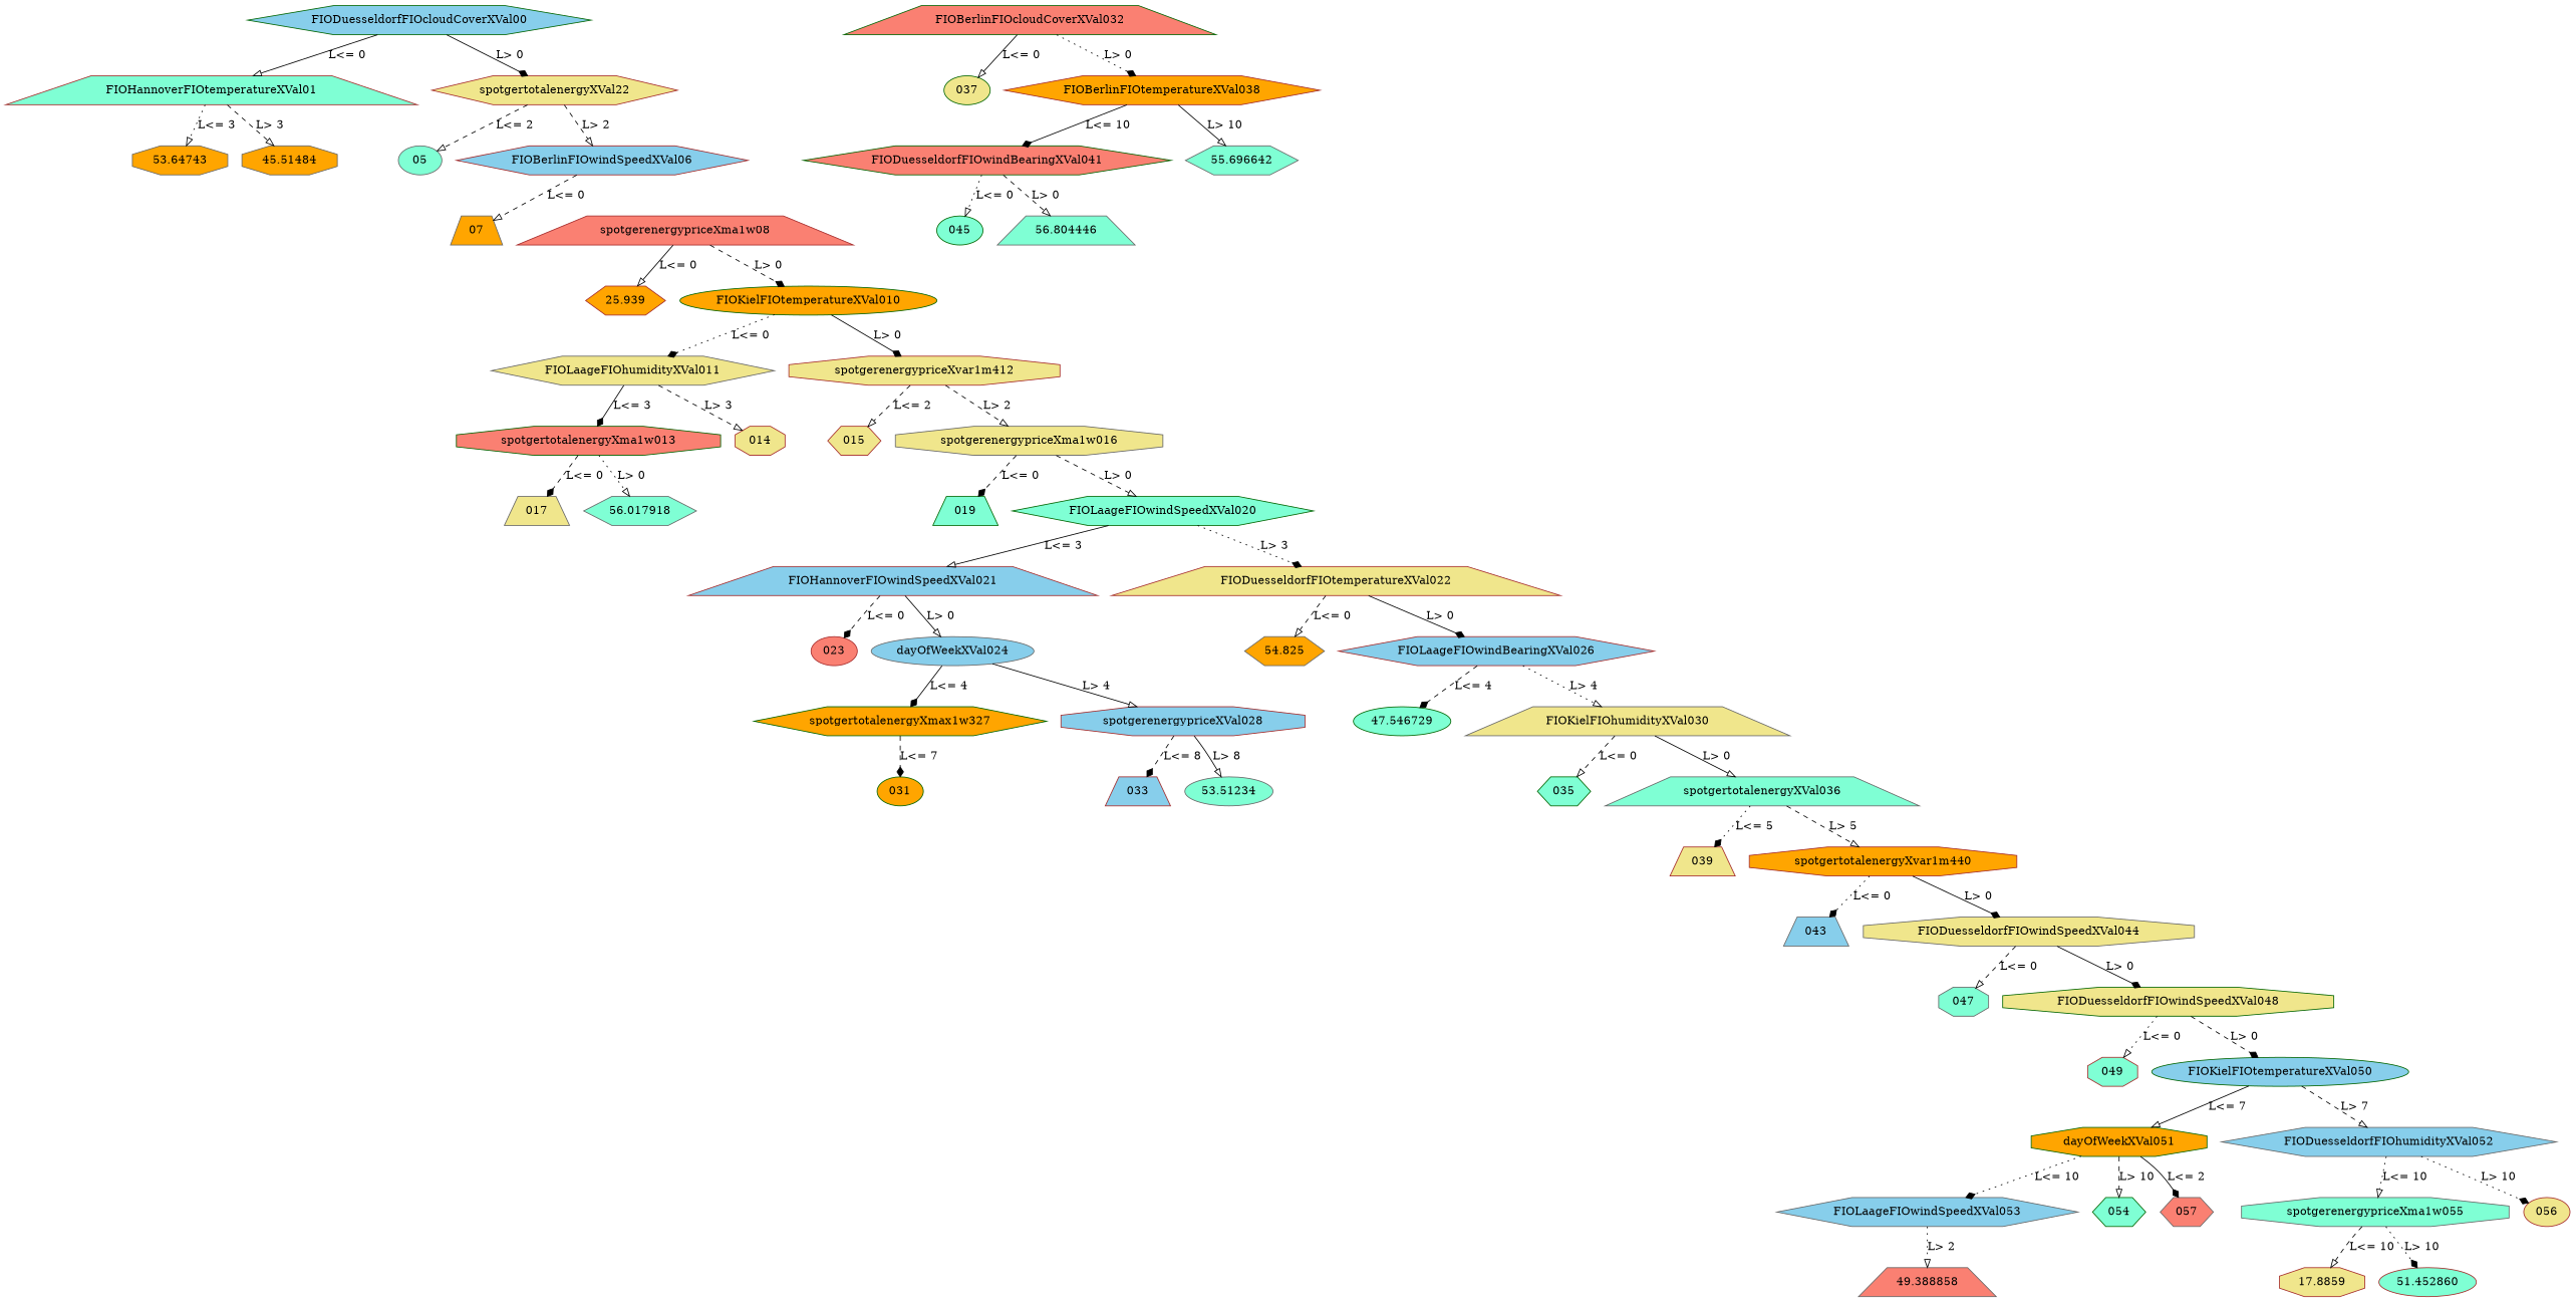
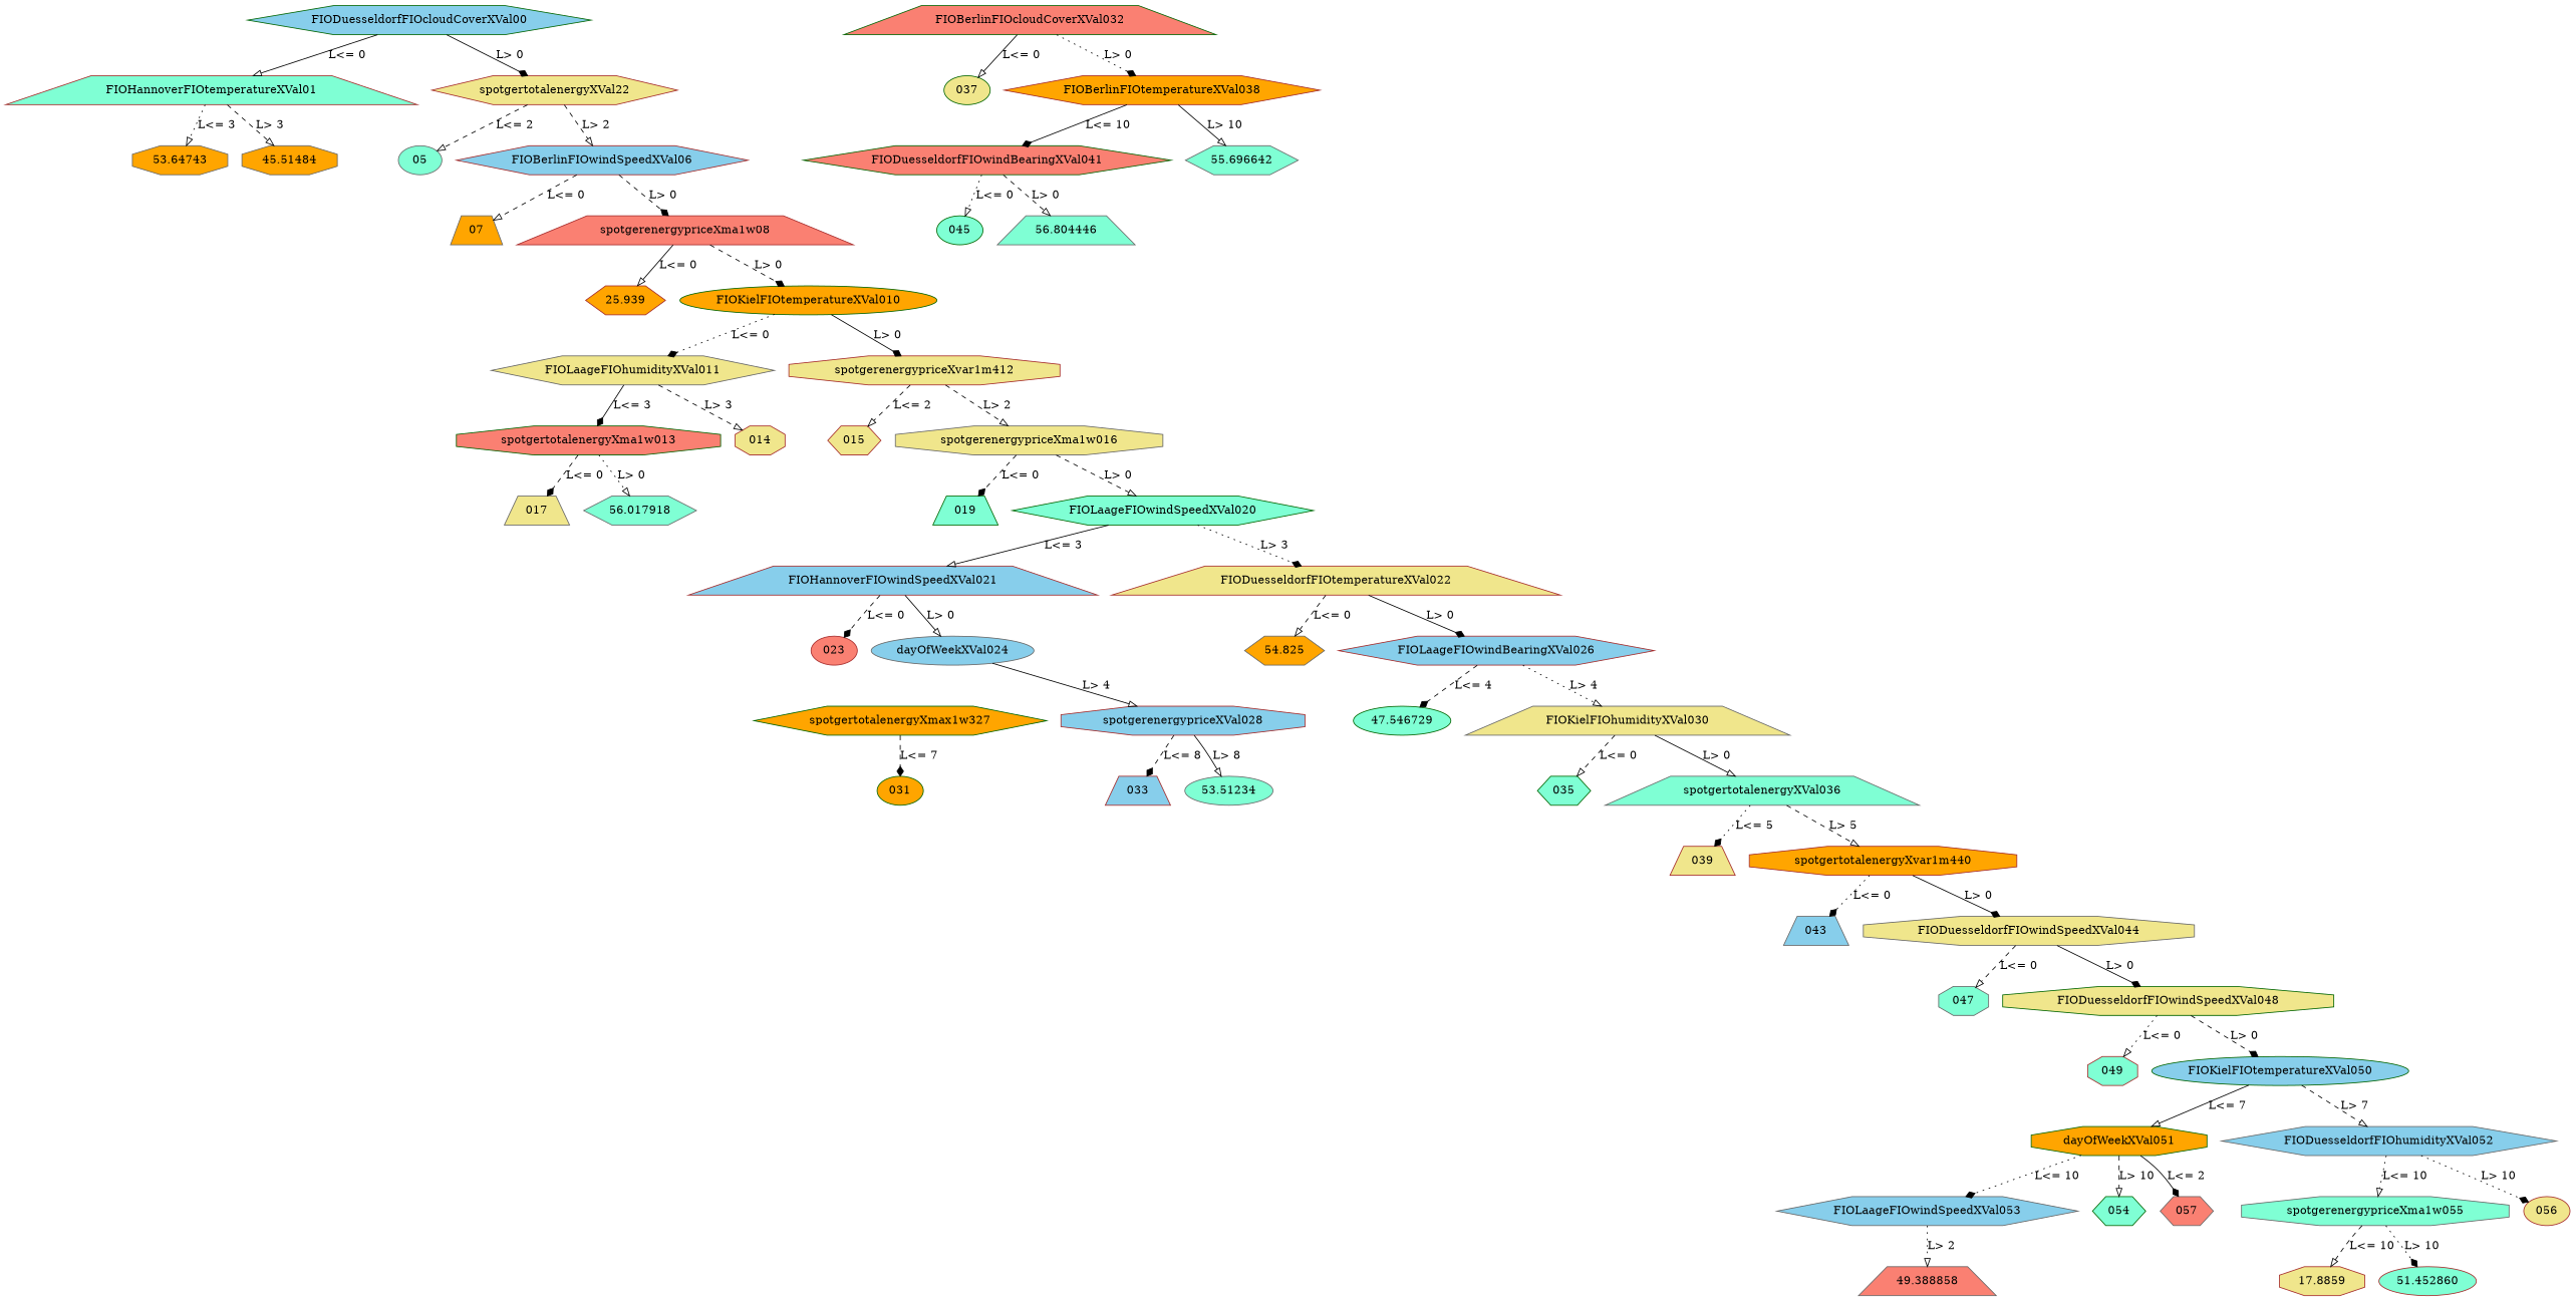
  digraph {
    node [color=gray40 fillcolor=aquamarine shape=hexagon style=filled]
    edge [arrowhead=onormal style=dashed]
    FIODuesseldorfFIOcloudCoverXVal00 [color=darkgreen fillcolor=skyblue]
    FIOHannoverFIOtemperatureXVal01 [color=brown shape=trapezium]
    spotgertotalenergyXVal22 [color=brown fillcolor=khaki]
    53.64743 [fillcolor=orange shape=octagon]
    45.51484 [fillcolor=orange shape=octagon]
    05 [shape=ellipse]
    FIOBerlinFIOwindSpeedXVal06 [color=brown fillcolor=skyblue]
    07 [fillcolor=orange shape=trapezium]
    spotgerenergypriceXma1w08 [color=brown fillcolor=salmon shape=trapezium]
    25.939 [color=brown fillcolor=orange]
    FIOKielFIOtemperatureXVal010 [color=darkgreen fillcolor=orange shape=ellipse]
    FIOLaageFIOhumidityXVal011 [fillcolor=khaki]
    spotgerenergypriceXvar1m412 [color=brown fillcolor=khaki shape=octagon]
    spotgertotalenergyXma1w013 [color=darkgreen fillcolor=salmon shape=octagon]
    014 [color=brown fillcolor=khaki shape=octagon]
    015 [color=brown fillcolor=khaki]
    spotgerenergypriceXma1w016 [fillcolor=khaki shape=octagon]
    017 [fillcolor=khaki shape=trapezium]
    56.017918
    019 [color=darkgreen shape=trapezium]
    FIOLaageFIOwindSpeedXVal020 [color=darkgreen]
    FIOHannoverFIOwindSpeedXVal021 [color=brown fillcolor=skyblue shape=trapezium]
    FIODuesseldorfFIOtemperatureXVal022 [color=brown fillcolor=khaki shape=trapezium]
    023 [color=brown fillcolor=salmon shape=ellipse]
    dayOfWeekXVal024 [fillcolor=skyblue shape=ellipse]
    54.825 [fillcolor=orange]
    FIOLaageFIOwindBearingXVal026 [color=brown fillcolor=skyblue]
    spotgertotalenergyXmax1w327 [color=darkgreen fillcolor=orange]
    spotgerenergypriceXVal028 [color=brown fillcolor=skyblue shape=octagon]
    47.546729 [color=darkgreen shape=ellipse]
    FIOKielFIOhumidityXVal030 [fillcolor=khaki shape=trapezium]
    031 [color=darkgreen fillcolor=orange shape=ellipse]
    033 [color=brown fillcolor=skyblue shape=trapezium]
    53.51234 [shape=ellipse]
    035 [color=darkgreen]
    spotgertotalenergyXVal036 [shape=trapezium]
    FIOBerlinFIOcloudCoverXVal032 [color=darkgreen fillcolor=salmon shape=trapezium]
    037 [color=darkgreen fillcolor=khaki shape=ellipse]
    FIOBerlinFIOtemperatureXVal038 [color=brown fillcolor=orange]
    039 [color=brown fillcolor=khaki shape=trapezium]
    spotgertotalenergyXvar1m440 [color=brown fillcolor=orange shape=octagon]
    FIODuesseldorfFIOwindBearingXVal041 [color=darkgreen fillcolor=salmon]
    55.696642
    043 [fillcolor=skyblue shape=trapezium]
    FIODuesseldorfFIOwindSpeedXVal044 [fillcolor=khaki shape=octagon]
    045 [color=darkgreen shape=ellipse]
    56.804446 [shape=trapezium]
    047 [shape=octagon]
    FIODuesseldorfFIOwindSpeedXVal048 [color=darkgreen fillcolor=khaki shape=octagon]
    049 [color=brown shape=octagon]
    FIOKielFIOtemperatureXVal050 [color=darkgreen fillcolor=skyblue shape=ellipse]
    dayOfWeekXVal051 [color=darkgreen fillcolor=orange shape=octagon]
    FIODuesseldorfFIOhumidityXVal052 [fillcolor=skyblue]
    FIOLaageFIOwindSpeedXVal053 [fillcolor=skyblue]
    054 [color=darkgreen]
    057 [fillcolor=salmon]
    spotgerenergypriceXma1w055 [shape=octagon]
    056 [color=brown fillcolor=khaki shape=ellipse]
    49.388858 [fillcolor=salmon shape=trapezium]
    17.8859 [color=brown fillcolor=khaki shape=octagon]
    51.452860 [color=brown shape=ellipse]
    FIODuesseldorfFIOcloudCoverXVal00 -> FIOHannoverFIOtemperatureXVal01 [label="L<= 0" style=solid]
    FIODuesseldorfFIOcloudCoverXVal00 -> spotgertotalenergyXVal22 [arrowhead=diamond label="L> 0" style=solid]
    FIOHannoverFIOtemperatureXVal01 -> 53.64743 [label="L<= 3" style=dotted]
    FIOHannoverFIOtemperatureXVal01 -> 45.51484 [label="L> 3"]
    spotgertotalenergyXVal22 -> 05 [label="L<= 2"]
    spotgertotalenergyXVal22 -> FIOBerlinFIOwindSpeedXVal06 [label="L> 2"]
    FIOBerlinFIOwindSpeedXVal06 -> 07 [label="L<= 0"]
+   FIOBerlinFIOwindSpeedXVal06 -> spotgerenergypriceXma1w08 [arrowhead=diamond label="L> 0"]
    spotgerenergypriceXma1w08 -> 25.939 [label="L<= 0" style=solid]
    spotgerenergypriceXma1w08 -> FIOKielFIOtemperatureXVal010 [arrowhead=diamond label="L> 0"]
    FIOKielFIOtemperatureXVal010 -> FIOLaageFIOhumidityXVal011 [arrowhead=diamond label="L<= 0" style=dotted]
    FIOKielFIOtemperatureXVal010 -> spotgerenergypriceXvar1m412 [arrowhead=diamond label="L> 0" style=solid]
    FIOLaageFIOhumidityXVal011 -> spotgertotalenergyXma1w013 [arrowhead=diamond label="L<= 3" style=solid]
    FIOLaageFIOhumidityXVal011 -> 014 [label="L> 3"]
    spotgerenergypriceXvar1m412 -> 015 [label="L<= 2"]
    spotgerenergypriceXvar1m412 -> spotgerenergypriceXma1w016 [label="L> 2"]
    spotgertotalenergyXma1w013 -> 017 [arrowhead=diamond label="L<= 0"]
    spotgertotalenergyXma1w013 -> 56.017918 [label="L> 0" style=dotted]
    spotgerenergypriceXma1w016 -> 019 [arrowhead=diamond label="L<= 0"]
    spotgerenergypriceXma1w016 -> FIOLaageFIOwindSpeedXVal020 [label="L> 0"]
    FIOLaageFIOwindSpeedXVal020 -> FIOHannoverFIOwindSpeedXVal021 [label="L<= 3" style=solid]
    FIOLaageFIOwindSpeedXVal020 -> FIODuesseldorfFIOtemperatureXVal022 [arrowhead=diamond label="L> 3" style=dotted]
    FIOHannoverFIOwindSpeedXVal021 -> 023 [arrowhead=diamond label="L<= 0"]
    FIOHannoverFIOwindSpeedXVal021 -> dayOfWeekXVal024 [label="L> 0" style=solid]
    FIODuesseldorfFIOtemperatureXVal022 -> 54.825 [label="L<= 0"]
    FIODuesseldorfFIOtemperatureXVal022 -> FIOLaageFIOwindBearingXVal026 [arrowhead=diamond label="L> 0" style=solid]
-   dayOfWeekXVal024 -> spotgertotalenergyXmax1w327 [arrowhead=diamond label="L<= 4" style=solid]
    dayOfWeekXVal024 -> spotgerenergypriceXVal028 [label="L> 4" style=solid]
    FIOLaageFIOwindBearingXVal026 -> 47.546729 [arrowhead=diamond label="L<= 4"]
    FIOLaageFIOwindBearingXVal026 -> FIOKielFIOhumidityXVal030 [label="L> 4" style=dotted]
    spotgertotalenergyXmax1w327 -> 031 [arrowhead=diamond label="L<= 7"]
    spotgerenergypriceXVal028 -> 033 [arrowhead=diamond label="L<= 8"]
    spotgerenergypriceXVal028 -> 53.51234 [label="L> 8" style=solid]
    FIOKielFIOhumidityXVal030 -> 035 [label="L<= 0"]
    FIOKielFIOhumidityXVal030 -> spotgertotalenergyXVal036 [label="L> 0" style=solid]
    spotgertotalenergyXVal036 -> 039 [arrowhead=diamond label="L<= 5" style=dotted]
    spotgertotalenergyXVal036 -> spotgertotalenergyXvar1m440 [label="L> 5"]
    FIOBerlinFIOcloudCoverXVal032 -> 037 [label="L<= 0" style=solid]
    FIOBerlinFIOcloudCoverXVal032 -> FIOBerlinFIOtemperatureXVal038 [arrowhead=diamond label="L> 0" style=dotted]
    FIOBerlinFIOtemperatureXVal038 -> FIODuesseldorfFIOwindBearingXVal041 [arrowhead=diamond label="L<= 10" style=solid]
    FIOBerlinFIOtemperatureXVal038 -> 55.696642 [label="L> 10" style=solid]
    spotgertotalenergyXvar1m440 -> 043 [arrowhead=diamond label="L<= 0" style=dotted]
    spotgertotalenergyXvar1m440 -> FIODuesseldorfFIOwindSpeedXVal044 [arrowhead=diamond label="L> 0" style=solid]
    FIODuesseldorfFIOwindBearingXVal041 -> 045 [label="L<= 0" style=dotted]
    FIODuesseldorfFIOwindBearingXVal041 -> 56.804446 [label="L> 0"]
    FIODuesseldorfFIOwindSpeedXVal044 -> 047 [label="L<= 0"]
    FIODuesseldorfFIOwindSpeedXVal044 -> FIODuesseldorfFIOwindSpeedXVal048 [arrowhead=diamond label="L> 0" style=solid]
    FIODuesseldorfFIOwindSpeedXVal048 -> 049 [label="L<= 0" style=dotted]
    FIODuesseldorfFIOwindSpeedXVal048 -> FIOKielFIOtemperatureXVal050 [arrowhead=diamond label="L> 0"]
    FIOKielFIOtemperatureXVal050 -> dayOfWeekXVal051 [label="L<= 7" style=solid]
    FIOKielFIOtemperatureXVal050 -> FIODuesseldorfFIOhumidityXVal052 [label="L> 7"]
    dayOfWeekXVal051 -> FIOLaageFIOwindSpeedXVal053 [arrowhead=diamond label="L<= 10" style=dotted]
    dayOfWeekXVal051 -> 054 [label="L> 10"]
    dayOfWeekXVal051 -> 057 [arrowhead=diamond label="L<= 2" style=solid]
    FIODuesseldorfFIOhumidityXVal052 -> spotgerenergypriceXma1w055 [label="L<= 10" style=dotted]
    FIODuesseldorfFIOhumidityXVal052 -> 056 [arrowhead=diamond label="L> 10" style=dotted]
    FIOLaageFIOwindSpeedXVal053 -> 49.388858 [label="L> 2" style=dotted]
    spotgerenergypriceXma1w055 -> 17.8859 [label="L<= 10"]
    spotgerenergypriceXma1w055 -> 51.452860 [arrowhead=diamond label="L> 10" style=dotted]
  }
